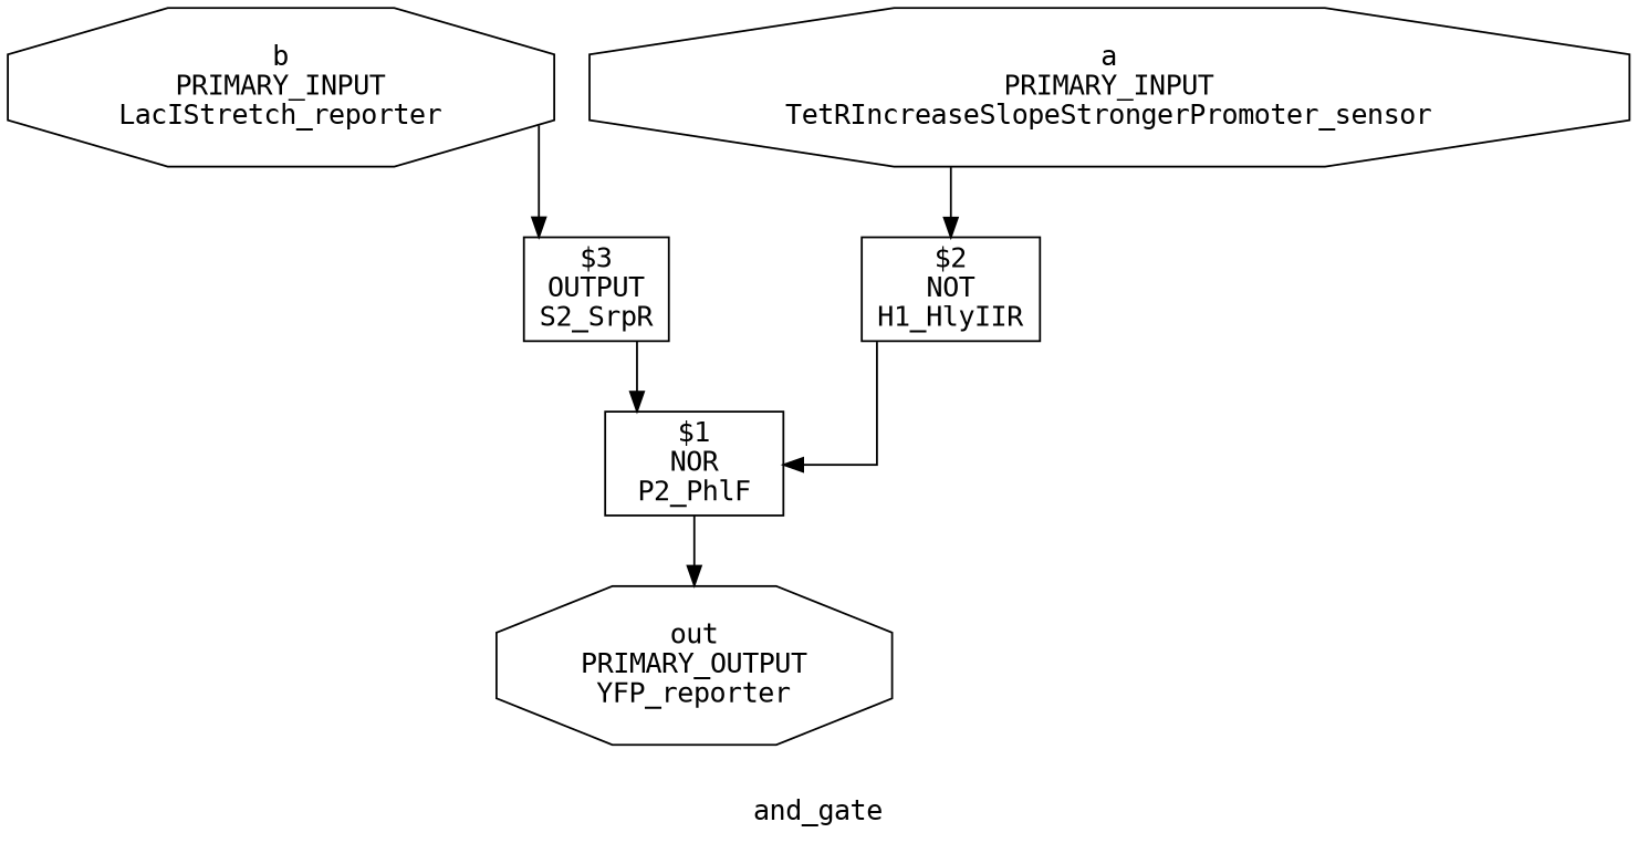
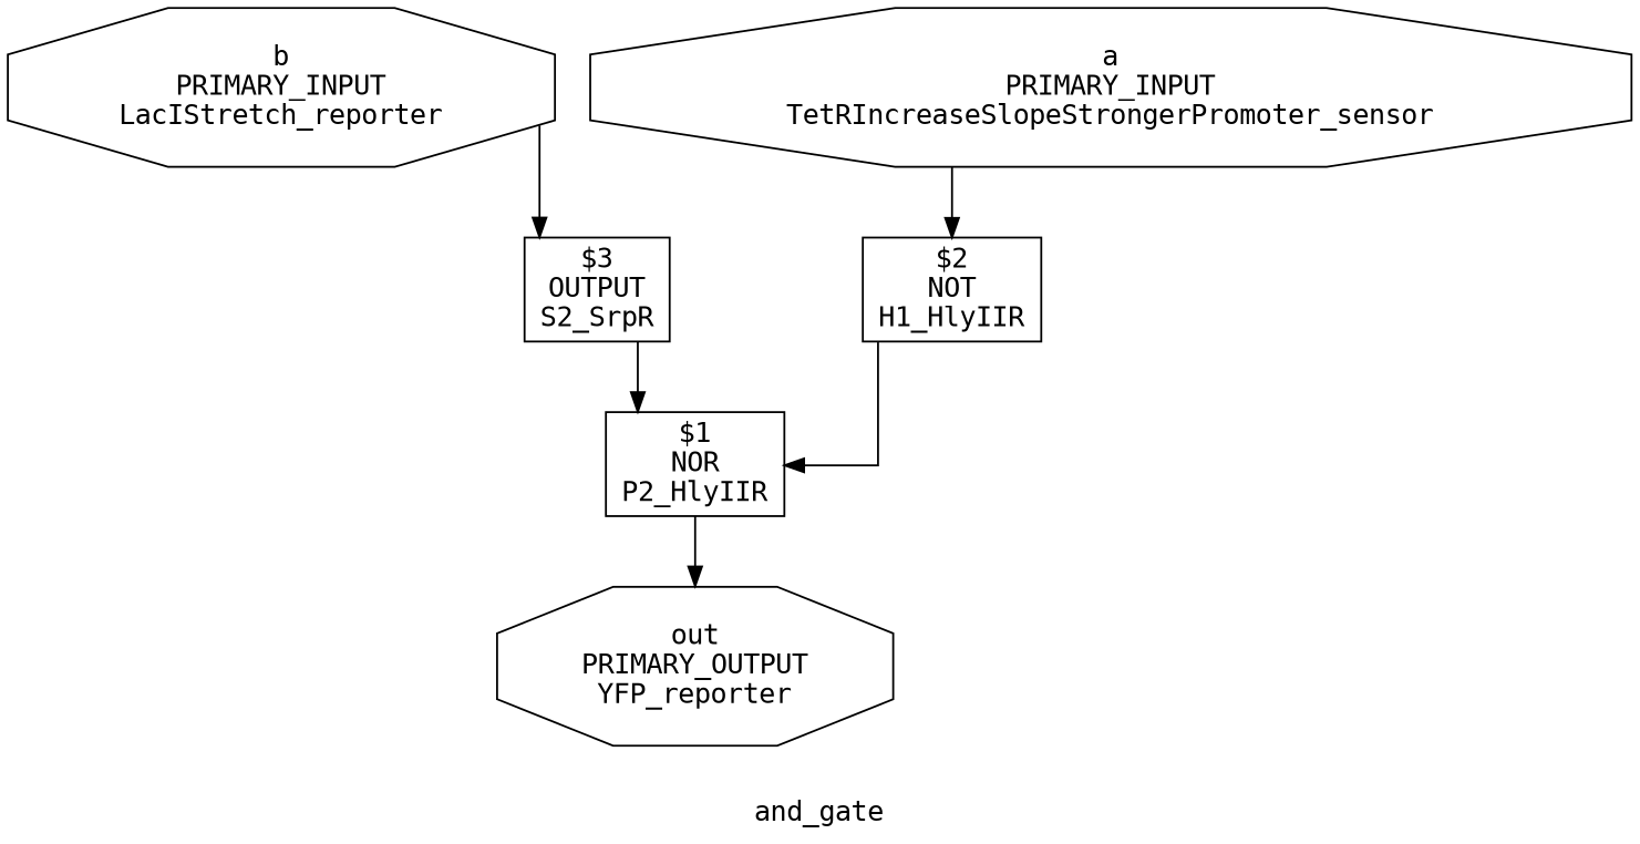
  digraph {
    fontname="DejaVu Sans Mono"
    label=and_gate
    rankdir=TB
    remincross=true
    splines=ortho
    node [fontname="DejaVu Sans Mono" shape=octagon]
    edge [fontname="DejaVu Sans Mono"]
    n1 [label="b\nPRIMARY_INPUT\nLacIStretch_reporter"]
    n2 [label="a\nPRIMARY_INPUT\nTetRIncreaseSlopeStrongerPromoter_sensor"]
    n3 [label="out\nPRIMARY_OUTPUT\nYFP_reporter"]
    n4 [label="$3\nOUTPUT\nS2_SrpR" shape=box]
    n5 [label="$2\nNOT\nH1_HlyIIR" shape=box]
-   n6 [label="$1\nNOR\nP2_PhlF" shape=box]
+   n6 [label="$1\nNOR\nP2_HlyIIR" shape=box]
    subgraph sub_1 {
      rank=same
      n1
      n2
    }
    subgraph sub_2 {
      rank=same
      n3
    }
    n1 -> n4
    n2 -> n5
    n4 -> n6
    n5 -> n6
    n6 -> n3
  }
